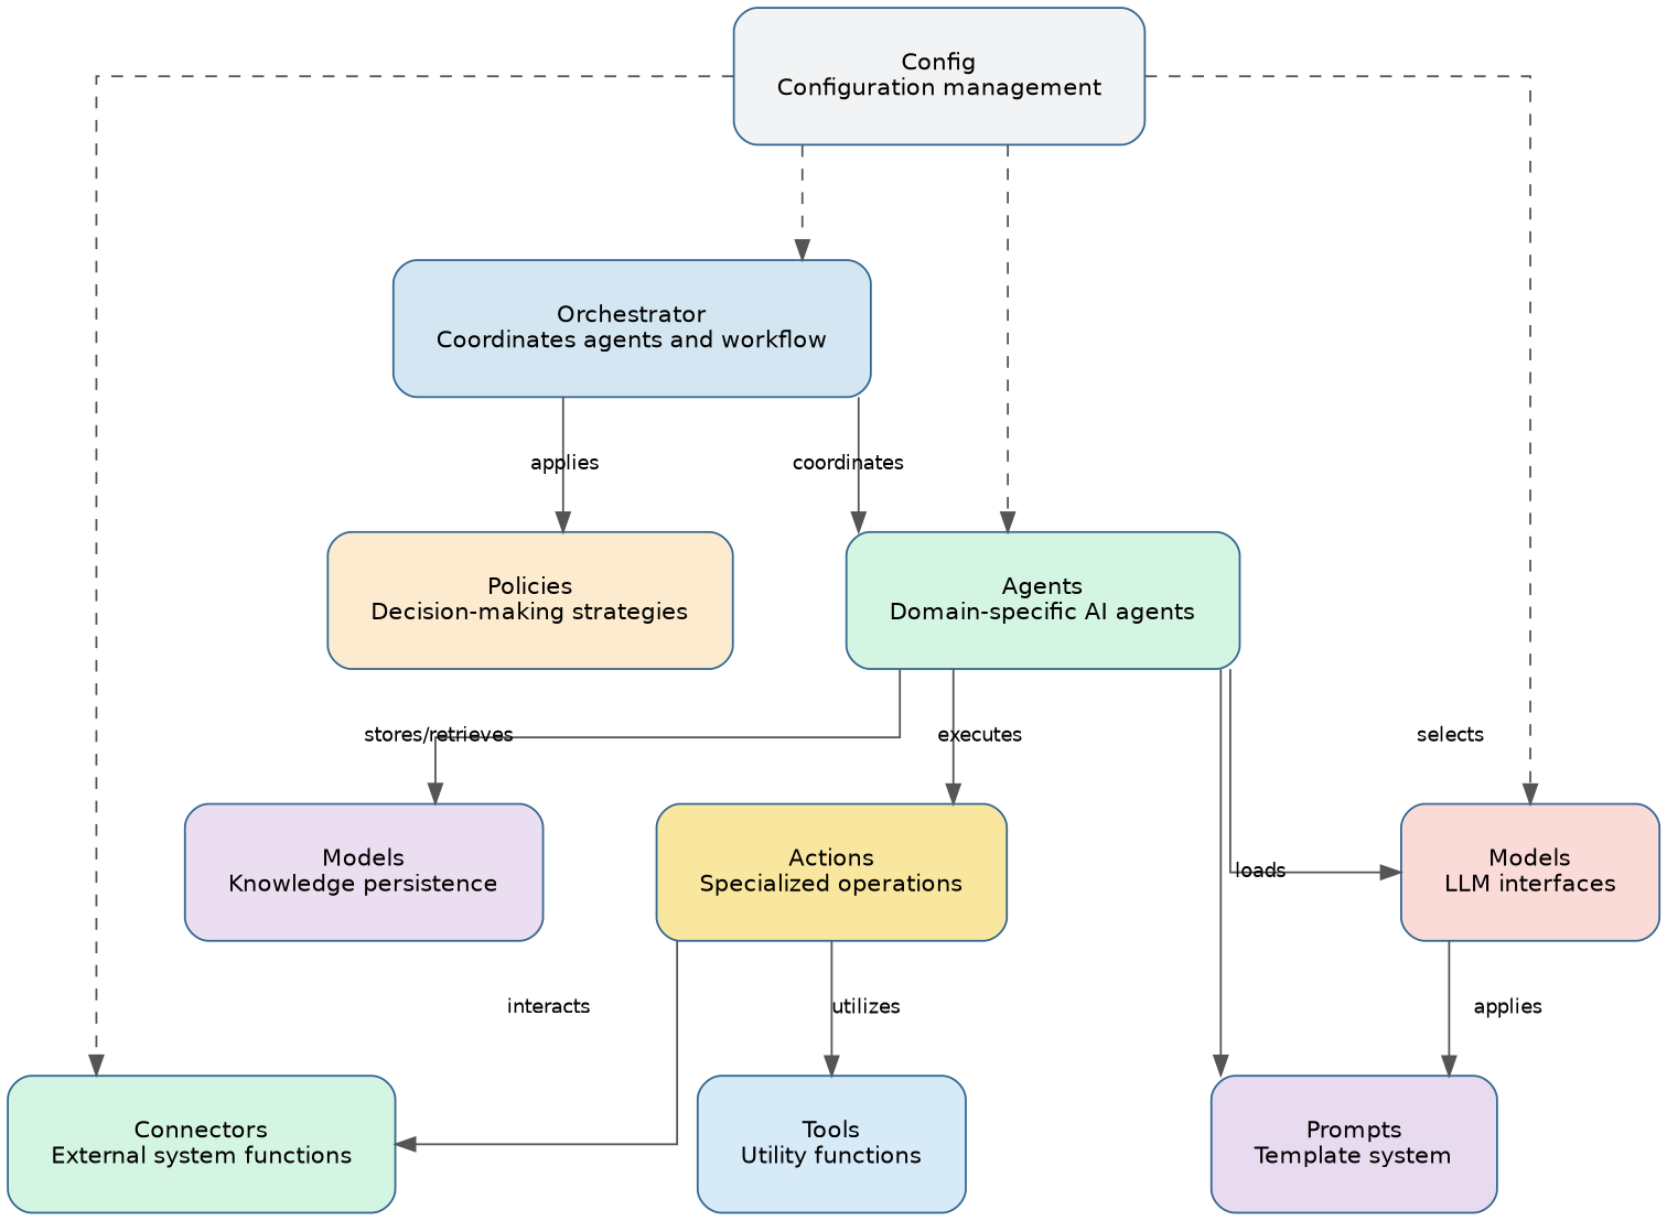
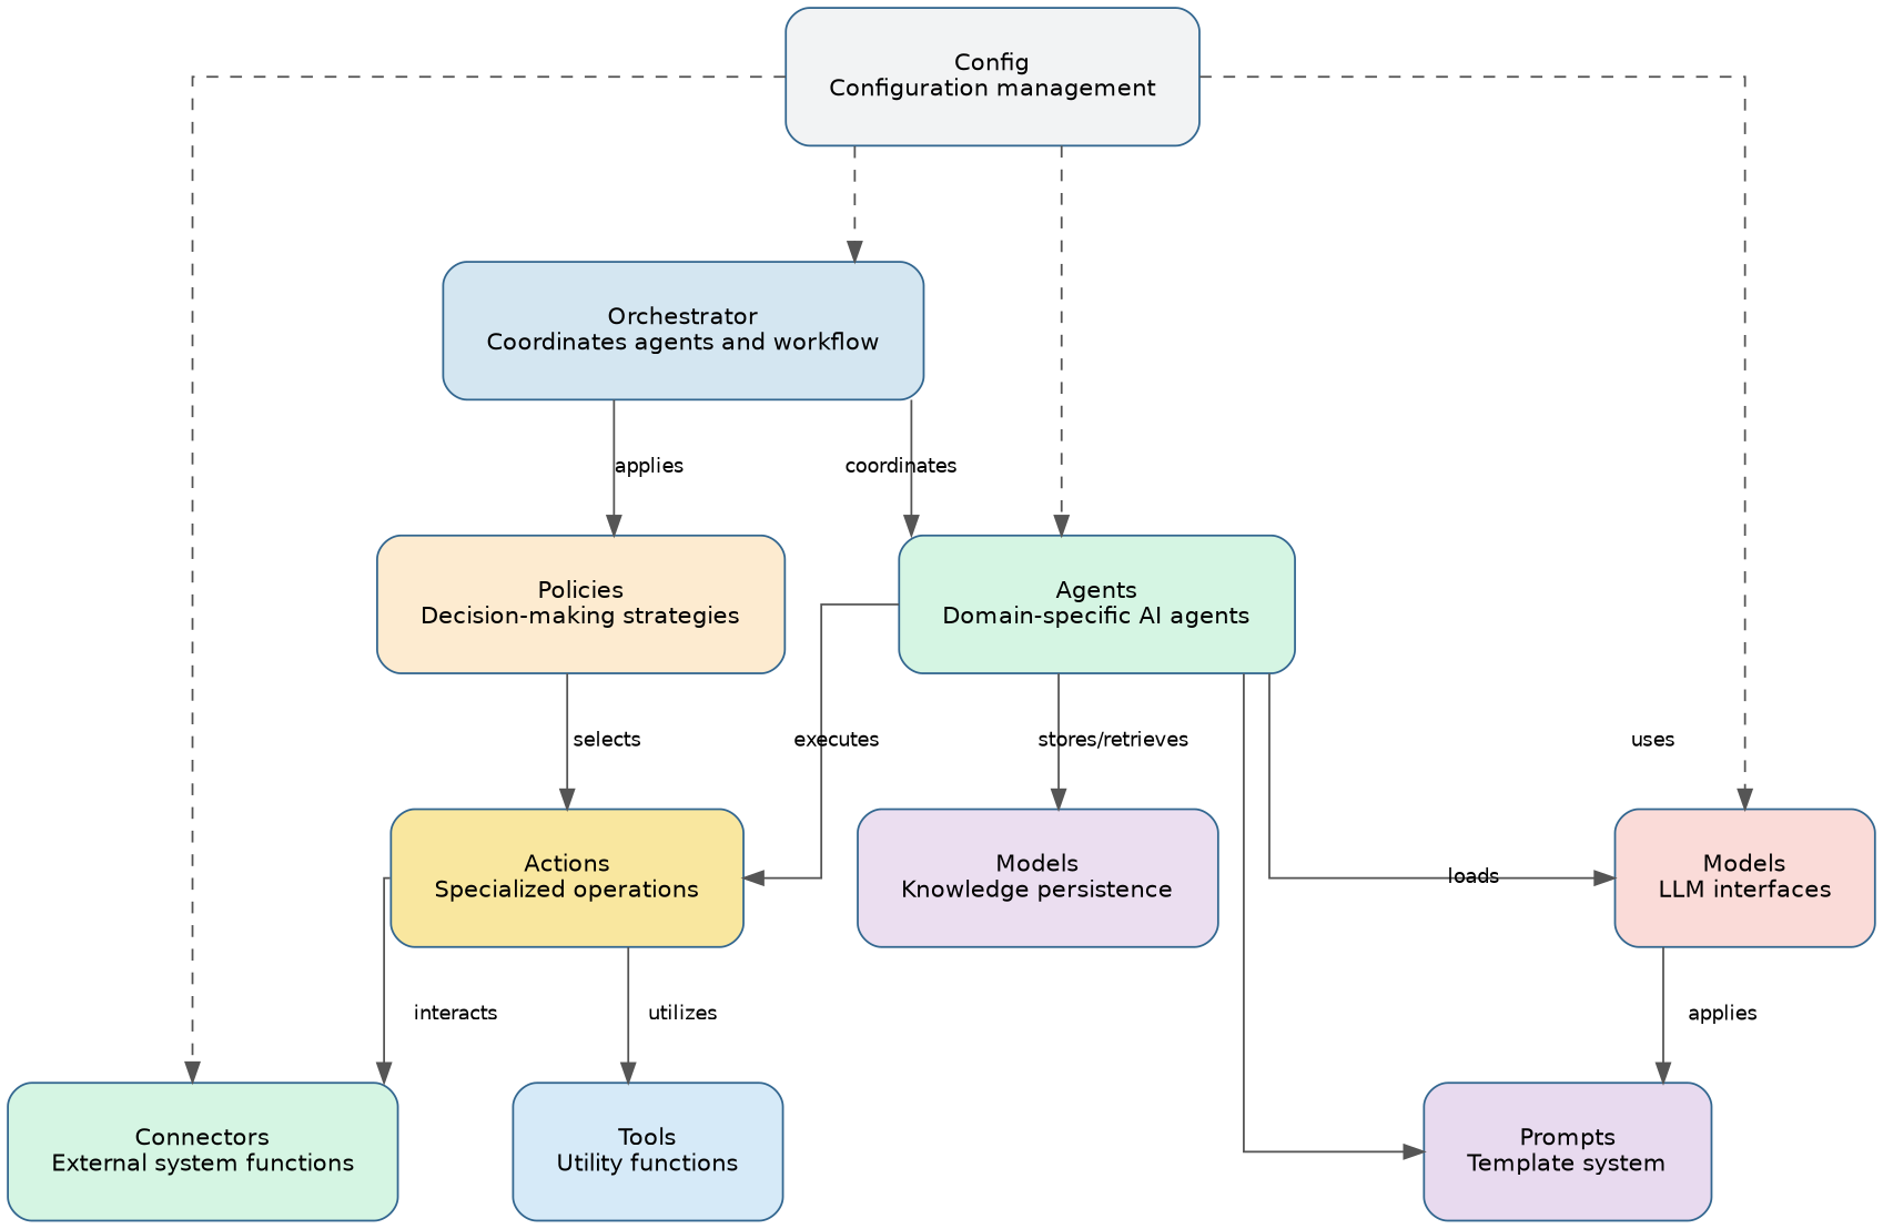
  digraph {
    fontname=Helvetica
    fontsize=14
    nodesep=0.8
    rankdir=TB
    ranksep=0.8
    splines=ortho
    node [color="#336790" fillcolor="#d5f5e3" fontname=Helvetica fontsize=12 margin=0.3 shape=box style="filled,rounded"]
    edge [color="#555555" fontname=Helvetica fontsize=10]
    n1 [fillcolor="#d4e6f1" label="Orchestrator\nCoordinates agents and workflow"]
    n2 [label="Agents\nDomain-specific AI agents"]
    n3 [fillcolor="#fdebd0" label="Policies\nDecision-making strategies"]
    n4 [fillcolor="#ebdef0" label="Models\nKnowledge persistence"]
    n5 [fillcolor="#fadbd8" label="Models\nLLM interfaces"]
    n6 [fillcolor="#e8daef" label="Prompts\nTemplate system"]
    n7 [fillcolor="#f9e79f" label="Actions\nSpecialized operations"]
    n8 [fillcolor="#d6eaf8" label="Tools\nUtility functions"]
    n9 [label="Connectors\nExternal system functions"]
    n10 [fillcolor="#f2f3f4" label="Config\nConfiguration management"]
    n1 -> n2 [label=coordinates]
    n1 -> n3 [label=applies]
    n2 -> n4 [label="stores/retrieves"]
-   n2 -> n5 [label=selects]
+   n2 -> n5 [label=uses]
    n2 -> n6 [label=loads]
    n2 -> n7 [label=executes]
+   n3 -> n7 [label=selects]
    n5 -> n6 [label=applies]
    n7 -> n8 [label=utilizes]
    n7 -> n9 [label=interacts]
    n10 -> n1 [style=dashed]
    n10 -> n2 [style=dashed]
    n10 -> n5 [style=dashed]
    n10 -> n9 [style=dashed]
  }
